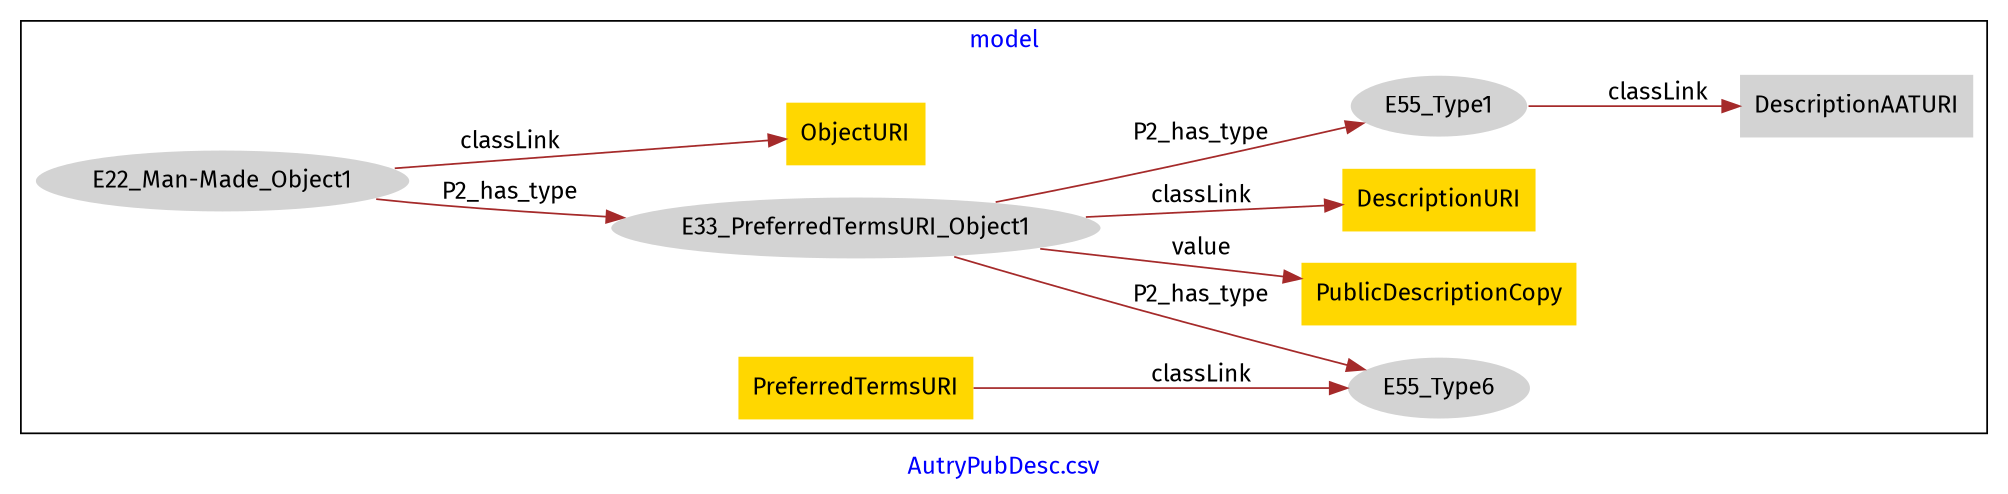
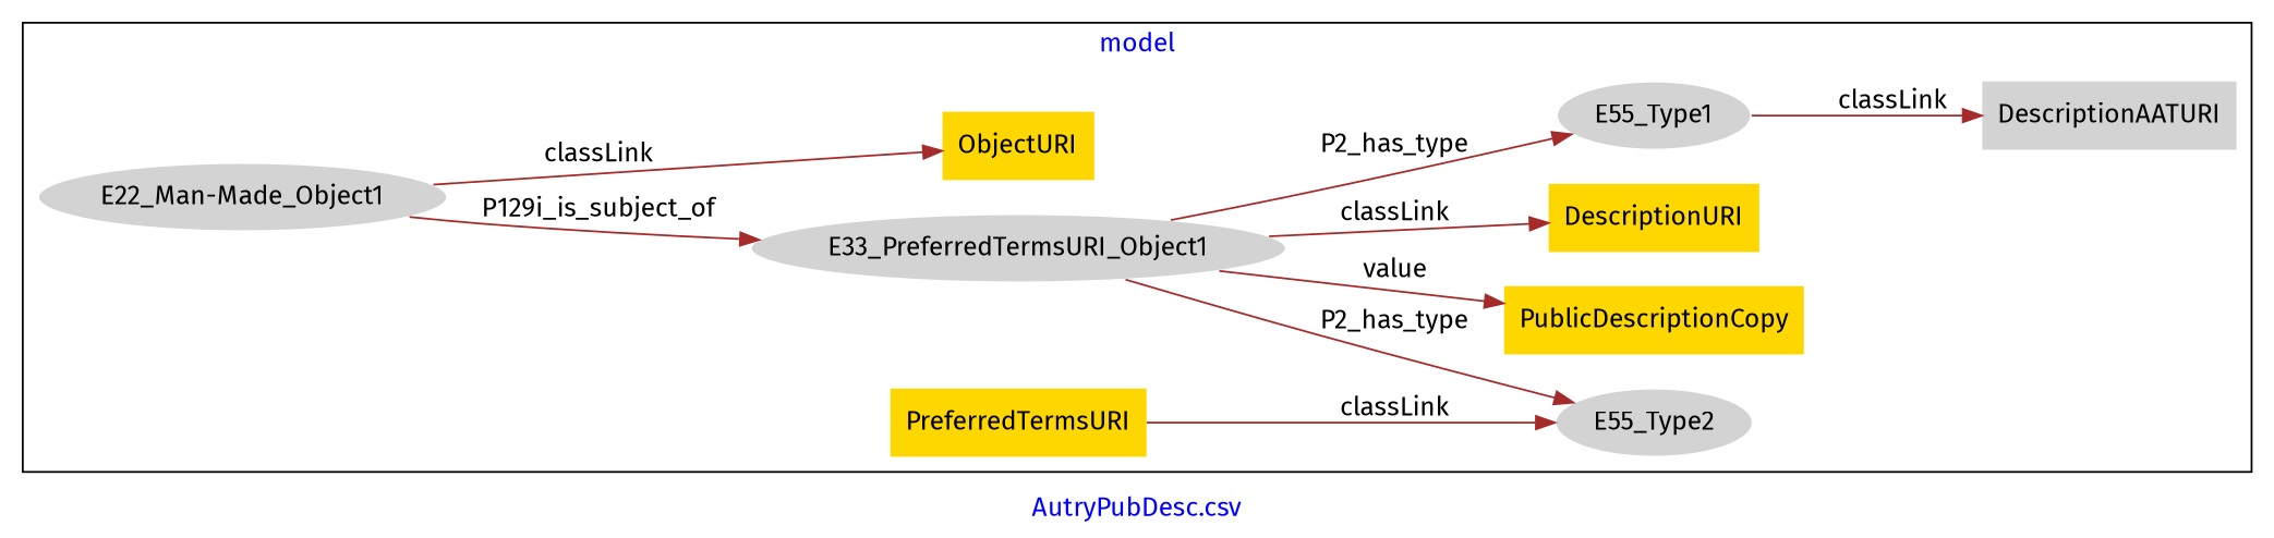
  digraph {
    fontcolor=blue
    fontname="Fira Sans"
    label="AutryPubDesc.csv"
    rankdir=LR
    remincross=true
    node [fillcolor=lightgray fontname="Fira Sans" style=filled shape=plaintext]
    edge [color=brown fontcolor=black fontname="Fira Sans"]
    n1 [color=white label="E22_Man-Made_Object1" shape=""]
    n2 [color=white label=E33_PreferredTermsURI_Object1 shape=""]
    n3 [color=white label=E55_Type1 shape=""]
-   n4 [color=white label=E55_Type6 shape=""]
+   n4 [color=white label=E55_Type2 shape=""]
    n5 [fillcolor=gold label=PreferredTermsURI]
    n6 [fillcolor=gold label=ObjectURI]
    n7 [fillcolor=gold label=PublicDescriptionCopy]
    n8 [fillcolor=gold label=DescriptionURI]
    n9 [label=DescriptionAATURI]
    subgraph cluster_1 {
      label=model
      n1
      n2
      n3
      n4
      n5
      n6
      n7
      n8
      n9
    }
-   n1 -> n2 [label=P2_has_type]
+   n1 -> n2 [label=P129i_is_subject_of]
    n1 -> n6 [label=classLink]
    n2 -> n3 [label=P2_has_type]
    n2 -> n4 [label=P2_has_type]
    n2 -> n7 [label=value]
    n2 -> n8 [label=classLink]
    n3 -> n9 [label=classLink]
    n5 -> n4 [label=classLink]
  }
